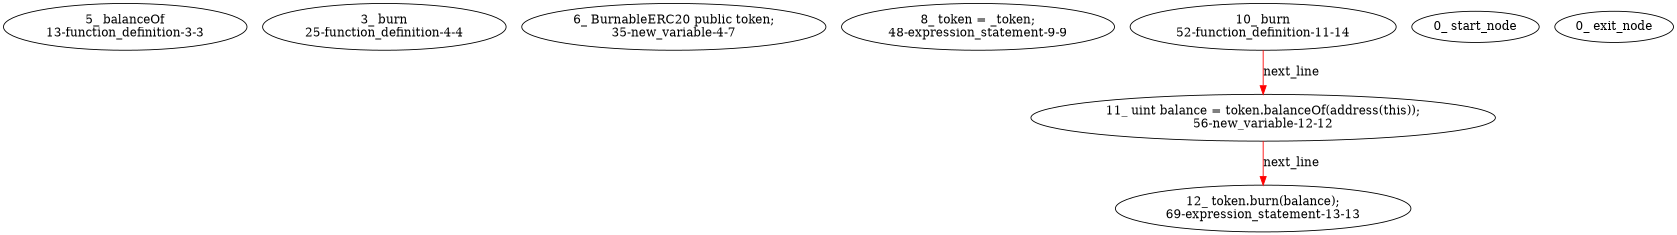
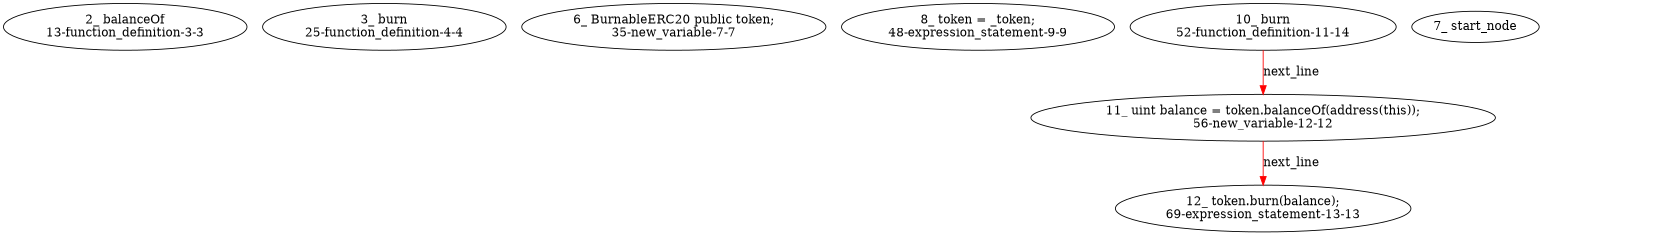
  digraph {
    node [type_label=function_definition]
    edge [color=red controlflow_type=next_line edge_type=CFG_edge]
-   n1 [label="5_ balanceOf\n13-function_definition-3-3"]
+   n1 [label="2_ balanceOf\n13-function_definition-3-3"]
    n2 [label="3_ burn\n25-function_definition-4-4"]
-   n3 [label="6_ BurnableERC20 public token;\n35-new_variable-4-7" type_label=new_variable]
+   n3 [label="6_ BurnableERC20 public token;\n35-new_variable-7-7" type_label=new_variable]
    n4 [label="8_ token = _token;\n48-expression_statement-9-9" type_label=expression_statement]
    n5 [label="10_ burn\n52-function_definition-11-14"]
    n6 [label="11_ uint balance = token.balanceOf(address(this));\n56-new_variable-12-12" type_label=new_variable]
    n7 [label="12_ token.burn(balance);\n69-expression_statement-13-13" type_label=expression_statement]
-   n8 [label="0_ start_node" type_label=start]
-   n9 [label="0_ exit_node" type_label=exit]
+   n8 [label="7_ start_node" type_label=start]
    n5 -> n6 [label=next_line]
    n6 -> n7 [label=next_line]
  }
